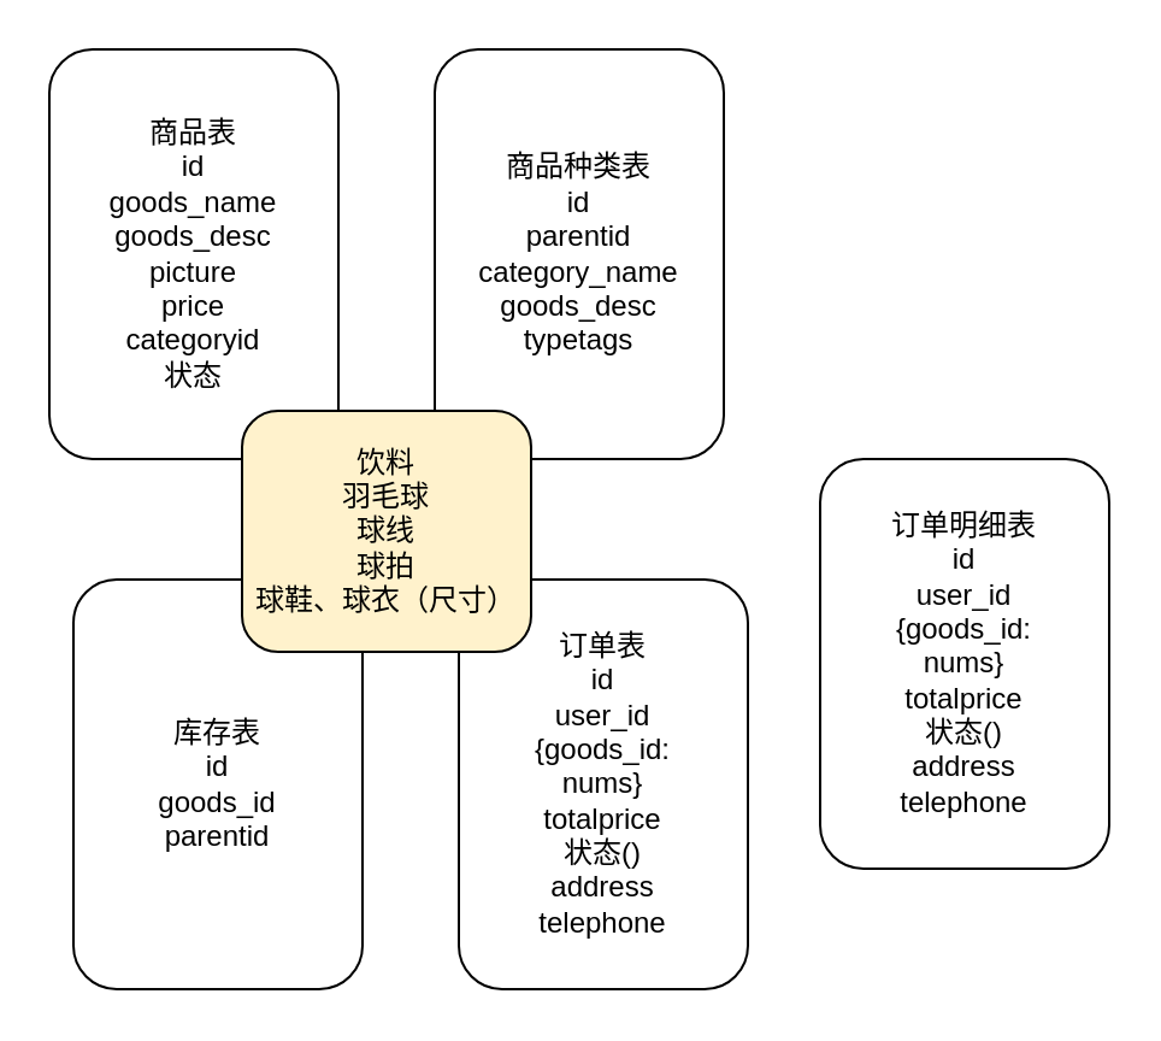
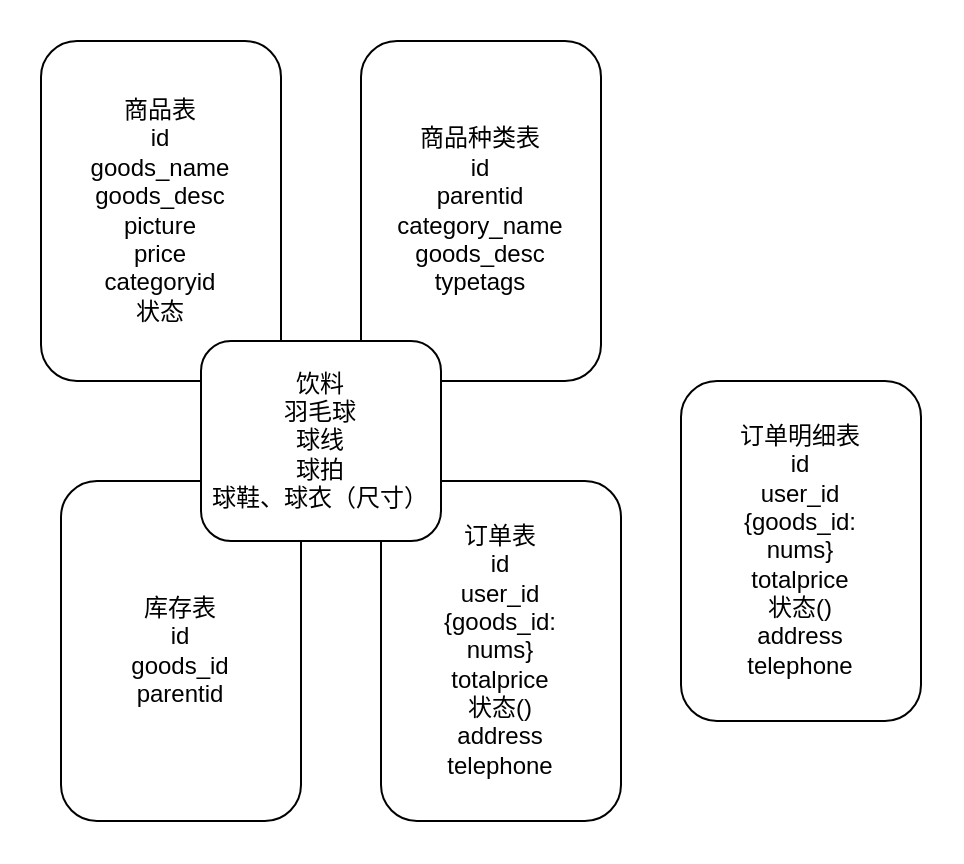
  <mxCell id="0" />
  <mxCell id="1" parent="0" />
  <mxCell id="2" value="商品表&lt;br&gt;id&lt;br&gt;goods_name&lt;br&gt;goods_desc&lt;br&gt;picture&lt;br&gt;price&lt;br&gt;categoryid&lt;br&gt;状态" style="rounded=1;whiteSpace=wrap;html=1;" vertex="1" parent="1"><mxGeometry x="20" y="20" width="120" height="170" as="geometry" /></mxCell>
  <mxCell id="3" value="商品种类表&lt;br&gt;id&lt;br&gt;parentid&lt;br&gt;category_name&lt;br&gt;goods_desc&lt;br&gt;typetags" style="rounded=1;whiteSpace=wrap;html=1;" vertex="1" parent="1"><mxGeometry x="180" y="20" width="120" height="170" as="geometry" /></mxCell>
  <mxCell id="4" value="订单表&lt;br&gt;id&lt;br&gt;user_id&lt;br&gt;{goods_id:&lt;br&gt;nums}&lt;br&gt;totalprice&lt;br&gt;状态()&lt;br&gt;address&lt;br&gt;telephone" style="rounded=1;whiteSpace=wrap;html=1;" vertex="1" parent="1"><mxGeometry x="190" y="240" width="120" height="170" as="geometry" /></mxCell>
  <mxCell id="5" value="库存表&lt;br&gt;id&lt;br&gt;goods_id&lt;br&gt;parentid&lt;br&gt;" style="rounded=1;whiteSpace=wrap;html=1;" vertex="1" parent="1"><mxGeometry x="30" y="240" width="120" height="170" as="geometry" /></mxCell>
- <mxCell id="6" value="饮料&lt;br&gt;羽毛球&lt;br&gt;球线&lt;br&gt;球拍&lt;br&gt;球鞋、球衣（尺寸）" style="rounded=1;whiteSpace=wrap;html=1;fillColor=#fff2cc;" vertex="1" parent="1"><mxGeometry x="100" y="170" width="120" height="100" as="geometry" /></mxCell>
+ <mxCell id="6" value="饮料&lt;br&gt;羽毛球&lt;br&gt;球线&lt;br&gt;球拍&lt;br&gt;球鞋、球衣（尺寸）" style="rounded=1;whiteSpace=wrap;html=1;" vertex="1" parent="1"><mxGeometry x="100" y="170" width="120" height="100" as="geometry" /></mxCell>
  <mxCell id="7" value="订单明细表&lt;br&gt;id&lt;br&gt;user_id&lt;br&gt;{goods_id:&lt;br&gt;nums}&lt;br&gt;totalprice&lt;br&gt;状态()&lt;br&gt;address&lt;br&gt;telephone" style="rounded=1;whiteSpace=wrap;html=1;" vertex="1" parent="1"><mxGeometry x="340" y="190" width="120" height="170" as="geometry" /></mxCell>
